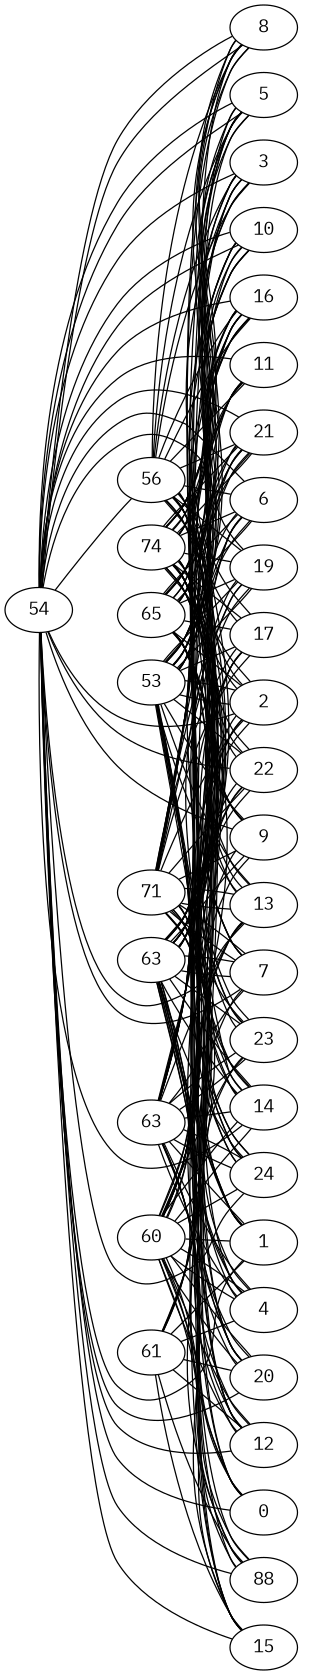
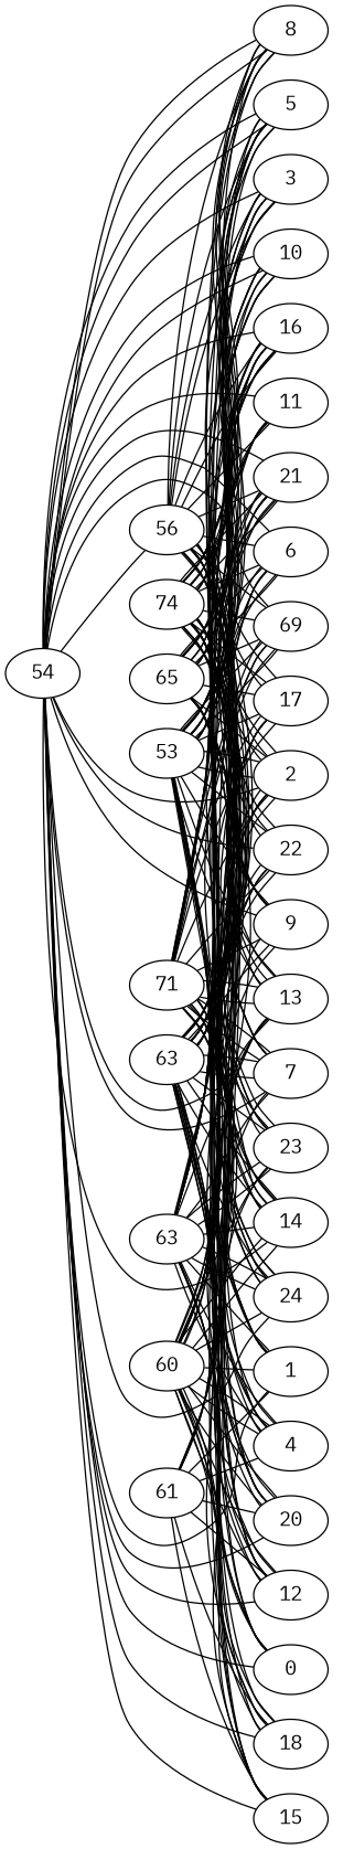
  graph {
    fontname="IBM Plex Mono"
    rankdir=LR
    node [fontname="IBM Plex Mono"]
    edge [fontname="IBM Plex Mono"]
    n1 [label=53]
    8
    6
    11
    12
    14
    15
    17
-   19
+   19 [label=69]
    20
    22
    23
    24
    9
    10
    21
    16
    0
    1
    4
    13
    2
    3
    5
    n25 [label=61]
    7
-   18 [label=88]
+   18
    n28 [label=65]
    n29 [label=74]
    n30 [label=63]
    n31 [label=63]
    n32 [label=56]
    n33 [label=54]
    n34 [label=71]
    n35 [label=60]
    n1 -- 8
    n1 -- 6
    n1 -- 6
    n1 -- 11
    n1 -- 12
    n1 -- 14
    n1 -- 15
    n1 -- 17
    n1 -- 19
    n1 -- 19
    n1 -- 20
    n1 -- 22
    n1 -- 23
    n1 -- 24
    n1 -- 24
    n1 -- 9
    n1 -- 10
    n1 -- 10
    n1 -- 21
    n1 -- 16
    n1 -- 16
    n1 -- 0
    n1 -- 1
    n1 -- 4
    n1 -- 13
    n1 -- 13
    n1 -- 2
    n1 -- 2
    n1 -- 3
    n1 -- 3
    n1 -- 5
    n25 -- 12
    n25 -- 15
    n25 -- 17
    n25 -- 20
    n25 -- 23
    n25 -- 21
    n25 -- 1
    n25 -- 4
    n25 -- 13
    n25 -- 7
    n25 -- 18
    n28 -- 8
    n28 -- 6
    n28 -- 6
    n28 -- 12
    n28 -- 14
    n28 -- 17
    n28 -- 19
    n28 -- 20
    n28 -- 23
    n28 -- 24
    n28 -- 9
    n28 -- 10
    n28 -- 10
    n28 -- 21
    n28 -- 21
    n28 -- 16
    n28 -- 16
    n28 -- 0
    n28 -- 1
    n28 -- 13
    n28 -- 2
    n28 -- 5
    n28 -- 7
    n29 -- 8
    n29 -- 8
    n29 -- 6
    n29 -- 11
    n29 -- 14
    n29 -- 14
    n29 -- 15
    n29 -- 17
    n29 -- 19
    n29 -- 20
    n29 -- 22
    n29 -- 23
    n29 -- 23
    n29 -- 24
    n29 -- 9
    n29 -- 10
    n29 -- 21
    n29 -- 21
    n29 -- 16
    n29 -- 16
    n29 -- 1
    n29 -- 13
    n29 -- 13
    n29 -- 2
    n29 -- 2
    n29 -- 3
    n29 -- 3
    n29 -- 5
    n29 -- 5
    n29 -- 7
    n30 -- 8
    n30 -- 11
    n30 -- 12
    n30 -- 12
    n30 -- 14
    n30 -- 14
    n30 -- 15
    n30 -- 17
    n30 -- 20
    n30 -- 20
    n30 -- 22
    n30 -- 22
    n30 -- 23
    n30 -- 24
    n30 -- 9
    n30 -- 10
    n30 -- 10
    n30 -- 21
    n30 -- 21
    n30 -- 16
    n30 -- 0
    n30 -- 1
    n30 -- 4
    n30 -- 2
    n30 -- 2
    n30 -- 3
    n30 -- 5
    n30 -- 5
    n30 -- 7
    n30 -- 7
    n30 -- 18
    n31 -- 6
    n31 -- 11
    n31 -- 12
    n31 -- 14
    n31 -- 15
    n31 -- 17
    n31 -- 19
    n31 -- 22
    n31 -- 23
    n31 -- 23
    n31 -- 24
    n31 -- 24
    n31 -- 10
    n31 -- 16
    n31 -- 0
    n31 -- 1
    n31 -- 4
    n31 -- 4
    n31 -- 13
    n31 -- 2
    n31 -- 5
    n31 -- 7
    n31 -- 18
    n32 -- 8
    n32 -- 6
    n32 -- 11
    n32 -- 12
    n32 -- 17
    n32 -- 17
    n32 -- 19
    n32 -- 22
    n32 -- 22
    n32 -- 9
    n32 -- 21
    n32 -- 16
    n32 -- 16
    n32 -- 4
    n32 -- 2
    n32 -- 3
    n32 -- 3
    n32 -- 5
    n32 -- 7
    n32 -- 18
    n32 -- 18
    n33 -- 8
    n33 -- 8
    n33 -- 6
    n33 -- 11
    n33 -- 12
    n33 -- 14
    n33 -- 15
    n33 -- 19
    n33 -- 20
    n33 -- 22
    n33 -- 24
    n33 -- 9
    n33 -- 10
    n33 -- 10
    n33 -- 21
    n33 -- 16
    n33 -- 0
    n33 -- 1
    n33 -- 13
    n33 -- 2
    n33 -- 3
    n33 -- 5
    n33 -- 5
    n33 -- 7
    n33 -- 18
    n33 -- n32
    n34 -- 6
    n34 -- 11
    n34 -- 14
    n34 -- 14
    n34 -- 17
    n34 -- 17
    n34 -- 19
    n34 -- 19
    n34 -- 20
    n34 -- 22
    n34 -- 23
    n34 -- 24
    n34 -- 24
    n34 -- 9
    n34 -- 21
    n34 -- 16
    n34 -- 1
    n34 -- 4
    n34 -- 4
    n34 -- 13
    n34 -- 13
    n34 -- 2
    n34 -- 3
    n34 -- 5
    n34 -- 7
    n34 -- 7
    n35 -- 8
    n35 -- 8
    n35 -- 6
    n35 -- 12
    n35 -- 12
    n35 -- 14
    n35 -- 14
    n35 -- 15
    n35 -- 19
    n35 -- 20
    n35 -- 20
    n35 -- 22
    n35 -- 23
    n35 -- 24
    n35 -- 9
    n35 -- 9
    n35 -- 16
    n35 -- 0
    n35 -- 1
    n35 -- 4
    n35 -- 4
    n35 -- 13
    n35 -- 2
    n35 -- 3
    n35 -- 18
    n35 -- 18
  }
